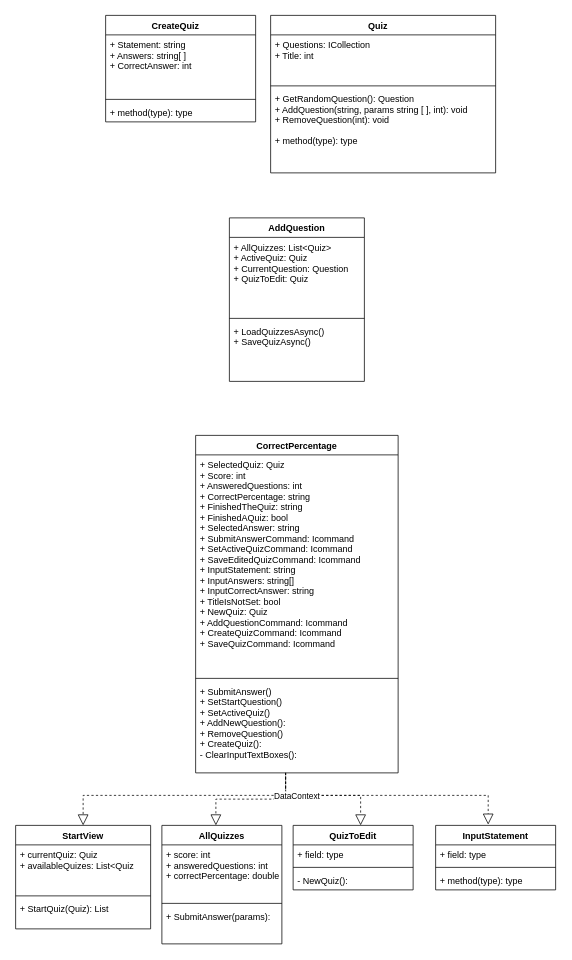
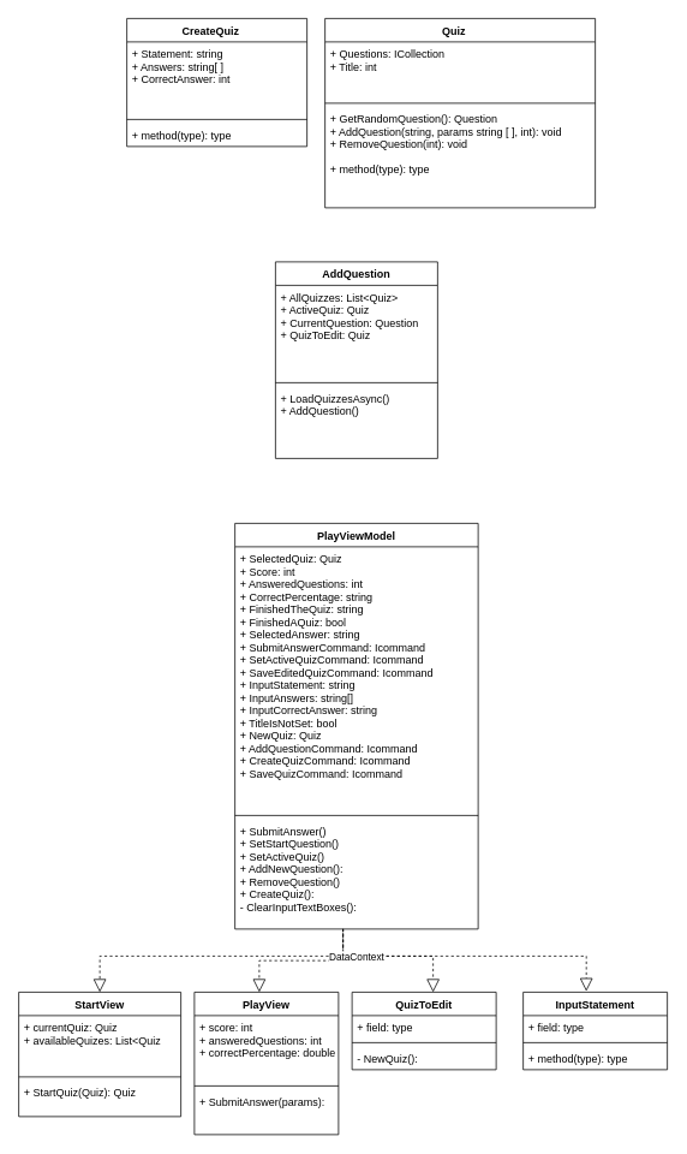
  <mxCell id="0" />
  <mxCell id="1" parent="0" />
  <mxCell id="2" value="Quiz    " style="swimlane;fontStyle=1;align=center;verticalAlign=top;childLayout=stackLayout;horizontal=1;startSize=26;horizontalStack=0;resizeParent=1;resizeParentMax=0;resizeLast=0;collapsible=1;marginBottom=0;" parent="1" vertex="1"><mxGeometry x="360" y="20" width="300" height="210" as="geometry" /></mxCell>
  <mxCell id="3" value="+ Questions: ICollection&#10;+ Title: int&#10;&#10;" style="text;strokeColor=none;fillColor=none;align=left;verticalAlign=top;spacingLeft=4;spacingRight=4;overflow=hidden;rotatable=0;points=[[0,0.5],[1,0.5]];portConstraint=eastwest;" parent="2" vertex="1"><mxGeometry y="26" width="300" height="64" as="geometry" /></mxCell>
  <mxCell id="4" value="" style="line;strokeWidth=1;fillColor=none;align=left;verticalAlign=middle;spacingTop=-1;spacingLeft=3;spacingRight=3;rotatable=0;labelPosition=right;points=[];portConstraint=eastwest;" parent="2" vertex="1"><mxGeometry y="90" width="300" height="8" as="geometry" /></mxCell>
  <mxCell id="5" value="+ GetRandomQuestion(): Question&#10;+ AddQuestion(string, params string [ ], int): void&#10;+ RemoveQuestion(int): void&#10;&#10;+ method(type): type" style="text;strokeColor=none;fillColor=none;align=left;verticalAlign=top;spacingLeft=4;spacingRight=4;overflow=hidden;rotatable=0;points=[[0,0.5],[1,0.5]];portConstraint=eastwest;" parent="2" vertex="1"><mxGeometry y="98" width="300" height="112" as="geometry" /></mxCell>
  <mxCell id="6" value="CreateQuiz    " style="swimlane;fontStyle=1;align=center;verticalAlign=top;childLayout=stackLayout;horizontal=1;startSize=26;horizontalStack=0;resizeParent=1;resizeParentMax=0;resizeLast=0;collapsible=1;marginBottom=0;" parent="1" vertex="1"><mxGeometry x="140" y="20" width="200" height="142" as="geometry" /></mxCell>
  <mxCell id="7" value="+ Statement: string&#10;+ Answers: string[ ]&#10;+ CorrectAnswer: int&#10;&#10;" style="text;strokeColor=none;fillColor=none;align=left;verticalAlign=top;spacingLeft=4;spacingRight=4;overflow=hidden;rotatable=0;points=[[0,0.5],[1,0.5]];portConstraint=eastwest;" parent="6" vertex="1"><mxGeometry y="26" width="200" height="82" as="geometry" /></mxCell>
  <mxCell id="8" value="" style="line;strokeWidth=1;fillColor=none;align=left;verticalAlign=middle;spacingTop=-1;spacingLeft=3;spacingRight=3;rotatable=0;labelPosition=right;points=[];portConstraint=eastwest;" parent="6" vertex="1"><mxGeometry y="108" width="200" height="8" as="geometry" /></mxCell>
  <mxCell id="9" value="+ method(type): type" style="text;strokeColor=none;fillColor=none;align=left;verticalAlign=top;spacingLeft=4;spacingRight=4;overflow=hidden;rotatable=0;points=[[0,0.5],[1,0.5]];portConstraint=eastwest;" parent="6" vertex="1"><mxGeometry y="116" width="200" height="26" as="geometry" /></mxCell>
  <mxCell id="10" value="StartView" style="swimlane;fontStyle=1;align=center;verticalAlign=top;childLayout=stackLayout;horizontal=1;startSize=26;horizontalStack=0;resizeParent=1;resizeParentMax=0;resizeLast=0;collapsible=1;marginBottom=0;" parent="1" vertex="1"><mxGeometry x="20" y="1100" width="180" height="138" as="geometry" /></mxCell>
  <mxCell id="11" value="+ currentQuiz: Quiz&#10;+ availableQuizes: List&lt;Quiz&#10;" style="text;strokeColor=none;fillColor=none;align=left;verticalAlign=top;spacingLeft=4;spacingRight=4;overflow=hidden;rotatable=0;points=[[0,0.5],[1,0.5]];portConstraint=eastwest;" parent="10" vertex="1"><mxGeometry y="26" width="180" height="64" as="geometry" /></mxCell>
  <mxCell id="12" value="" style="line;strokeWidth=1;fillColor=none;align=left;verticalAlign=middle;spacingTop=-1;spacingLeft=3;spacingRight=3;rotatable=0;labelPosition=right;points=[];portConstraint=eastwest;" parent="10" vertex="1"><mxGeometry y="90" width="180" height="8" as="geometry" /></mxCell>
- <mxCell id="13" value="+ StartQuiz(Quiz): List" style="text;strokeColor=none;fillColor=none;align=left;verticalAlign=top;spacingLeft=4;spacingRight=4;overflow=hidden;rotatable=0;points=[[0,0.5],[1,0.5]];portConstraint=eastwest;" parent="10" vertex="1"><mxGeometry y="98" width="180" height="40" as="geometry" /></mxCell>
- <mxCell id="14" value="AllQuizzes" style="swimlane;fontStyle=1;align=center;verticalAlign=top;childLayout=stackLayout;horizontal=1;startSize=26;horizontalStack=0;resizeParent=1;resizeParentMax=0;resizeLast=0;collapsible=1;marginBottom=0;" parent="1" vertex="1"><mxGeometry x="215" y="1100" width="160" height="158" as="geometry" /></mxCell>
+ <mxCell id="13" value="+ StartQuiz(Quiz): Quiz" style="text;strokeColor=none;fillColor=none;align=left;verticalAlign=top;spacingLeft=4;spacingRight=4;overflow=hidden;rotatable=0;points=[[0,0.5],[1,0.5]];portConstraint=eastwest;" parent="10" vertex="1"><mxGeometry y="98" width="180" height="40" as="geometry" /></mxCell>
+ <mxCell id="14" value="PlayView" style="swimlane;fontStyle=1;align=center;verticalAlign=top;childLayout=stackLayout;horizontal=1;startSize=26;horizontalStack=0;resizeParent=1;resizeParentMax=0;resizeLast=0;collapsible=1;marginBottom=0;" parent="1" vertex="1"><mxGeometry x="215" y="1100" width="160" height="158" as="geometry" /></mxCell>
  <mxCell id="15" value="+ score: int&#10;+ answeredQuestions: int&#10;+ correctPercentage: double&#10;" style="text;strokeColor=none;fillColor=none;align=left;verticalAlign=top;spacingLeft=4;spacingRight=4;overflow=hidden;rotatable=0;points=[[0,0.5],[1,0.5]];portConstraint=eastwest;" parent="14" vertex="1"><mxGeometry y="26" width="160" height="74" as="geometry" /></mxCell>
  <mxCell id="16" value="" style="line;strokeWidth=1;fillColor=none;align=left;verticalAlign=middle;spacingTop=-1;spacingLeft=3;spacingRight=3;rotatable=0;labelPosition=right;points=[];portConstraint=eastwest;" parent="14" vertex="1"><mxGeometry y="100" width="160" height="8" as="geometry" /></mxCell>
  <mxCell id="17" value="+ SubmitAnswer(params): " style="text;strokeColor=none;fillColor=none;align=left;verticalAlign=top;spacingLeft=4;spacingRight=4;overflow=hidden;rotatable=0;points=[[0,0.5],[1,0.5]];portConstraint=eastwest;" parent="14" vertex="1"><mxGeometry y="108" width="160" height="50" as="geometry" /></mxCell>
  <mxCell id="18" value="QuizToEdit" style="swimlane;fontStyle=1;align=center;verticalAlign=top;childLayout=stackLayout;horizontal=1;startSize=26;horizontalStack=0;resizeParent=1;resizeParentMax=0;resizeLast=0;collapsible=1;marginBottom=0;" parent="1" vertex="1"><mxGeometry x="390" y="1100" width="160" height="86" as="geometry" /></mxCell>
  <mxCell id="19" value="+ field: type" style="text;strokeColor=none;fillColor=none;align=left;verticalAlign=top;spacingLeft=4;spacingRight=4;overflow=hidden;rotatable=0;points=[[0,0.5],[1,0.5]];portConstraint=eastwest;" parent="18" vertex="1"><mxGeometry y="26" width="160" height="26" as="geometry" /></mxCell>
  <mxCell id="20" value="" style="line;strokeWidth=1;fillColor=none;align=left;verticalAlign=middle;spacingTop=-1;spacingLeft=3;spacingRight=3;rotatable=0;labelPosition=right;points=[];portConstraint=eastwest;" parent="18" vertex="1"><mxGeometry y="52" width="160" height="8" as="geometry" /></mxCell>
  <mxCell id="21" value="- NewQuiz():" style="text;strokeColor=none;fillColor=none;align=left;verticalAlign=top;spacingLeft=4;spacingRight=4;overflow=hidden;rotatable=0;points=[[0,0.5],[1,0.5]];portConstraint=eastwest;" parent="18" vertex="1"><mxGeometry y="60" width="160" height="26" as="geometry" /></mxCell>
  <mxCell id="22" value="AddQuestion" style="swimlane;fontStyle=1;align=center;verticalAlign=top;childLayout=stackLayout;horizontal=1;startSize=26;horizontalStack=0;resizeParent=1;resizeParentMax=0;resizeLast=0;collapsible=1;marginBottom=0;" parent="1" vertex="1"><mxGeometry x="305" y="290" width="180" height="218" as="geometry" /></mxCell>
  <mxCell id="23" value="+ AllQuizzes: List&lt;Quiz&gt;&#10;+ ActiveQuiz: Quiz&#10;+ CurrentQuestion: Question&#10;+ QuizToEdit: Quiz&#10;&#10;" style="text;strokeColor=none;fillColor=none;align=left;verticalAlign=top;spacingLeft=4;spacingRight=4;overflow=hidden;rotatable=0;points=[[0,0.5],[1,0.5]];portConstraint=eastwest;" parent="22" vertex="1"><mxGeometry y="26" width="180" height="104" as="geometry" /></mxCell>
  <mxCell id="24" value="" style="line;strokeWidth=1;fillColor=none;align=left;verticalAlign=middle;spacingTop=-1;spacingLeft=3;spacingRight=3;rotatable=0;labelPosition=right;points=[];portConstraint=eastwest;" parent="22" vertex="1"><mxGeometry y="130" width="180" height="8" as="geometry" /></mxCell>
- <mxCell id="25" value="+ LoadQuizzesAsync()&#10;+ SaveQuizAsync()" style="text;strokeColor=none;fillColor=none;align=left;verticalAlign=top;spacingLeft=4;spacingRight=4;overflow=hidden;rotatable=0;points=[[0,0.5],[1,0.5]];portConstraint=eastwest;" parent="22" vertex="1"><mxGeometry y="138" width="180" height="80" as="geometry" /></mxCell>
- <mxCell id="26" value="CorrectPercentage" style="swimlane;fontStyle=1;align=center;verticalAlign=top;childLayout=stackLayout;horizontal=1;startSize=26;horizontalStack=0;resizeParent=1;resizeParentMax=0;resizeLast=0;collapsible=1;marginBottom=0;" parent="1" vertex="1"><mxGeometry x="260" y="580" width="270" height="450" as="geometry" /></mxCell>
+ <mxCell id="25" value="+ LoadQuizzesAsync()&#10;+ AddQuestion()" style="text;strokeColor=none;fillColor=none;align=left;verticalAlign=top;spacingLeft=4;spacingRight=4;overflow=hidden;rotatable=0;points=[[0,0.5],[1,0.5]];portConstraint=eastwest;" parent="22" vertex="1"><mxGeometry y="138" width="180" height="80" as="geometry" /></mxCell>
+ <mxCell id="26" value="PlayViewModel" style="swimlane;fontStyle=1;align=center;verticalAlign=top;childLayout=stackLayout;horizontal=1;startSize=26;horizontalStack=0;resizeParent=1;resizeParentMax=0;resizeLast=0;collapsible=1;marginBottom=0;" parent="1" vertex="1"><mxGeometry x="260" y="580" width="270" height="450" as="geometry" /></mxCell>
  <mxCell id="27" value="+ SelectedQuiz: Quiz&#10;+ Score: int&#10;+ AnsweredQuestions: int&#10;+ CorrectPercentage: string&#10;+ FinishedTheQuiz: string&#10;+ FinishedAQuiz: bool&#10;+ SelectedAnswer: string&#10;+ SubmitAnswerCommand: Icommand&#10;+ SetActiveQuizCommand: Icommand&#10;+ SaveEditedQuizCommand: Icommand&#10;+ InputStatement: string&#10;+ InputAnswers: string[]&#10;+ InputCorrectAnswer: string&#10;+ TitleIsNotSet: bool&#10;+ NewQuiz: Quiz&#10;+ AddQuestionCommand: Icommand&#10;+ CreateQuizCommand: Icommand&#10;+ SaveQuizCommand: Icommand&#10;" style="text;strokeColor=none;fillColor=none;align=left;verticalAlign=top;spacingLeft=4;spacingRight=4;overflow=hidden;rotatable=0;points=[[0,0.5],[1,0.5]];portConstraint=eastwest;" parent="26" vertex="1"><mxGeometry y="26" width="270" height="294" as="geometry" /></mxCell>
  <mxCell id="28" value="" style="line;strokeWidth=1;fillColor=none;align=left;verticalAlign=middle;spacingTop=-1;spacingLeft=3;spacingRight=3;rotatable=0;labelPosition=right;points=[];portConstraint=eastwest;" parent="26" vertex="1"><mxGeometry y="320" width="270" height="8" as="geometry" /></mxCell>
  <mxCell id="29" value="+ SubmitAnswer()&#10;+ SetStartQuestion()&#10;+ SetActiveQuiz()&#10;+ AddNewQuestion():&#10;+ RemoveQuestion()&#10;+ CreateQuiz():&#10;- ClearInputTextBoxes():&#10;" style="text;strokeColor=none;fillColor=none;align=left;verticalAlign=top;spacingLeft=4;spacingRight=4;overflow=hidden;rotatable=0;points=[[0,0.5],[1,0.5]];portConstraint=eastwest;" parent="26" vertex="1"><mxGeometry y="328" width="270" height="122" as="geometry" /></mxCell>
  <mxCell id="30" value="InputStatement" style="swimlane;fontStyle=1;align=center;verticalAlign=top;childLayout=stackLayout;horizontal=1;startSize=26;horizontalStack=0;resizeParent=1;resizeParentMax=0;resizeLast=0;collapsible=1;marginBottom=0;" parent="1" vertex="1"><mxGeometry x="580" y="1100" width="160" height="86" as="geometry" /></mxCell>
  <mxCell id="31" value="+ field: type" style="text;strokeColor=none;fillColor=none;align=left;verticalAlign=top;spacingLeft=4;spacingRight=4;overflow=hidden;rotatable=0;points=[[0,0.5],[1,0.5]];portConstraint=eastwest;" parent="30" vertex="1"><mxGeometry y="26" width="160" height="26" as="geometry" /></mxCell>
  <mxCell id="32" value="" style="line;strokeWidth=1;fillColor=none;align=left;verticalAlign=middle;spacingTop=-1;spacingLeft=3;spacingRight=3;rotatable=0;labelPosition=right;points=[];portConstraint=eastwest;" parent="30" vertex="1"><mxGeometry y="52" width="160" height="8" as="geometry" /></mxCell>
  <mxCell id="33" value="+ method(type): type" style="text;strokeColor=none;fillColor=none;align=left;verticalAlign=top;spacingLeft=4;spacingRight=4;overflow=hidden;rotatable=0;points=[[0,0.5],[1,0.5]];portConstraint=eastwest;" parent="30" vertex="1"><mxGeometry y="60" width="160" height="26" as="geometry" /></mxCell>
  <mxCell id="34" value="" style="endArrow=block;dashed=1;endFill=0;endSize=12;html=1;rounded=0;edgeStyle=orthogonalEdgeStyle;entryX=0.5;entryY=0;entryDx=0;entryDy=0;" parent="1" target="10" edge="1"><mxGeometry width="160" relative="1" as="geometry"><mxPoint x="380" y="1034" as="sourcePoint" /><mxPoint x="500" y="920" as="targetPoint" /><Array as="points"><mxPoint x="380" y="1060" /><mxPoint x="110" y="1060" /></Array></mxGeometry></mxCell>
  <mxCell id="35" value="" style="endArrow=block;dashed=1;endFill=0;endSize=12;html=1;rounded=0;edgeStyle=orthogonalEdgeStyle;entryX=0.45;entryY=0;entryDx=0;entryDy=0;entryPerimeter=0;exitX=0.444;exitY=1;exitDx=0;exitDy=0;exitPerimeter=0;" parent="1" source="29" target="14" edge="1"><mxGeometry width="160" relative="1" as="geometry"><mxPoint x="340" y="920" as="sourcePoint" /><mxPoint x="500" y="920" as="targetPoint" /><Array as="points"><mxPoint x="380" y="1065" /><mxPoint x="287" y="1065" /></Array></mxGeometry></mxCell>
  <mxCell id="36" value="" style="endArrow=block;dashed=1;endFill=0;endSize=12;html=1;rounded=0;edgeStyle=orthogonalEdgeStyle;" parent="1" target="18" edge="1"><mxGeometry width="160" relative="1" as="geometry"><mxPoint x="380" y="1030" as="sourcePoint" /><mxPoint x="480" y="1070" as="targetPoint" /><Array as="points"><mxPoint x="380" y="1060" /><mxPoint x="480" y="1060" /></Array></mxGeometry></mxCell>
  <mxCell id="37" value="" style="endArrow=block;dashed=1;endFill=0;endSize=12;html=1;rounded=0;edgeStyle=orthogonalEdgeStyle;entryX=0.438;entryY=-0.012;entryDx=0;entryDy=0;entryPerimeter=0;" parent="1" target="30" edge="1"><mxGeometry width="160" relative="1" as="geometry"><mxPoint x="380" y="1030" as="sourcePoint" /><mxPoint x="500" y="920" as="targetPoint" /><Array as="points"><mxPoint x="380" y="1060" /><mxPoint x="650" y="1060" /></Array></mxGeometry></mxCell>
  <mxCell id="38" value="DataContext" style="edgeLabel;html=1;align=center;verticalAlign=middle;resizable=0;points=[];" parent="37" vertex="1" connectable="0"><mxGeometry x="-0.741" relative="1" as="geometry"><mxPoint as="offset" /></mxGeometry></mxCell>
